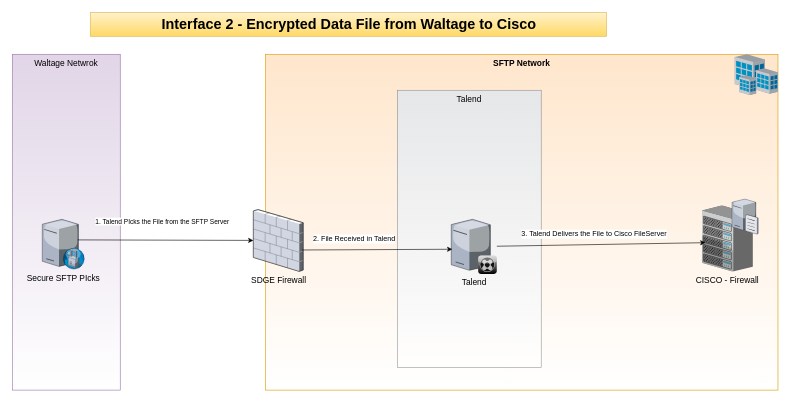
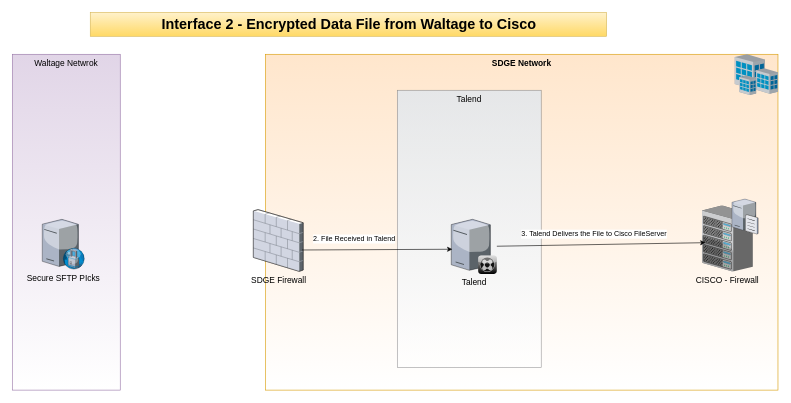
  <mxCell id="0" style=";html=1;" />
  <mxCell id="1" style=";html=1;" parent="0" />
- <mxCell value="&lt;b&gt;SFTP Network&lt;/b&gt;" id="2" style="whiteSpace=wrap;html=1;fillColor=#ffe6cc;fontSize=14;strokeColor=#d79b00;verticalAlign=top;gradientColor=#ffffff;" parent="1" vertex="1"><mxGeometry as="geometry" height="560" width="854.78" y="90" x="442" /></mxCell>
+ <mxCell value="&lt;b&gt;SDGE Network&lt;/b&gt;" id="2" style="whiteSpace=wrap;html=1;fillColor=#ffe6cc;fontSize=14;strokeColor=#d79b00;verticalAlign=top;gradientColor=#ffffff;" parent="1" vertex="1"><mxGeometry as="geometry" height="560" width="854.78" y="90" x="442" /></mxCell>
  <mxCell value="Talend" id="3" style="whiteSpace=wrap;html=1;fillColor=#cce5ff;fontSize=14;strokeColor=#36393d;verticalAlign=top;opacity=50;gradientColor=#ffffff;" parent="1" vertex="1"><mxGeometry as="geometry" height="462" width="240" y="150" x="662" /></mxCell>
  <mxCell value="Waltage Netwrok" id="4" style="whiteSpace=wrap;html=1;fillColor=#e1d5e7;fontSize=14;strokeColor=#9673a6;verticalAlign=top;gradientColor=#ffffff;" parent="1" vertex="1"><mxGeometry as="geometry" height="560" width="180" y="90" x="20" /></mxCell>
  <mxCell value="Talend" id="5" style="verticalLabelPosition=bottom;aspect=fixed;html=1;verticalAlign=top;strokeColor=none;shape=mxgraph.citrix.xenclient_synchronizer;fillColor=#CCCCCC;gradientColor=#000000;gradientDirection=south;fontSize=14;" parent="1" vertex="1"><mxGeometry as="geometry" height="91" width="76" y="365.25" x="752" /></mxCell>
  <mxCell value="CISCO - Firewall" id="6" style="verticalLabelPosition=bottom;aspect=fixed;html=1;verticalAlign=top;strokeColor=none;shape=mxgraph.citrix.chassis;fillColor=#66B2FF;gradientColor=#0066CC;fontSize=14;" parent="1" vertex="1"><mxGeometry as="geometry" height="109.5" width="84.83" y="342.5" x="1170" /></mxCell>
  <mxCell value="SDGE Firewall" id="7" style="verticalLabelPosition=bottom;aspect=fixed;html=1;verticalAlign=top;strokeColor=none;shape=mxgraph.citrix.firewall;fillColor=#66B2FF;gradientColor=#0066CC;fontSize=14;" parent="1" vertex="1"><mxGeometry as="geometry" height="103" width="83.06" y="349" x="422" /></mxCell>
  <mxCell value="Secure SFTP PIcks" id="8" style="verticalLabelPosition=bottom;aspect=fixed;html=1;verticalAlign=top;strokeColor=none;shape=mxgraph.citrix.proxy_server;fillColor=#66B2FF;gradientColor=#0066CC;fontSize=14;" parent="1" vertex="1"><mxGeometry as="geometry" height="83" width="70.55" y="365.25" x="70" /></mxCell>
  <mxCell value="" id="9" style="verticalLabelPosition=bottom;aspect=fixed;html=1;verticalAlign=top;strokeColor=none;shape=mxgraph.citrix.site;fillColor=#66B2FF;gradientColor=#0066CC;fontSize=14;" parent="1" vertex="1"><mxGeometry as="geometry" height="67.96" width="72" y="90" x="1224.78" /></mxCell>
  <mxCell value="Interface&amp;nbsp;2 - Encrypted Data File from Waltage to Cisco" id="10" style="text;strokeColor=#d6b656;fillColor=#fff2cc;html=1;fontSize=24;fontStyle=1;verticalAlign=middle;align=center;gradientColor=#ffd966;" parent="1" vertex="1"><mxGeometry as="geometry" height="40" width="861" y="20" x="150" /></mxCell>
  <mxCell value="" id="11" style="endArrow=classic;html=1;exitX=0.976;exitY=0.654;exitDx=0;exitDy=0;exitPerimeter=0;entryX=0.023;entryY=0.548;entryDx=0;entryDy=0;entryPerimeter=0;" parent="1" edge="1" target="5" source="7"><mxGeometry as="geometry" height="50" width="50" relative="1"><mxPoint as="sourcePoint" y="459" x="792" /><mxPoint as="targetPoint" y="409" x="842" /></mxGeometry></mxCell>
  <mxCell value="2. File Received in Talend" id="12" style="text;html=1;align=center;verticalAlign=middle;resizable=0;points=[];labelBackgroundColor=#ffffff;" parent="11" vertex="1" connectable="0"><mxGeometry as="geometry" y="-4" x="-0.389" relative="1"><mxPoint as="offset" y="-22.73" x="9.91" /></mxGeometry></mxCell>
  <mxCell value="" id="13" style="endArrow=classic;html=1;entryX=0.068;entryY=0.563;entryDx=0;entryDy=0;entryPerimeter=0;" parent="1" edge="1" target="6" source="5"><mxGeometry as="geometry" height="50" width="50" relative="1"><mxPoint as="sourcePoint" y="456.25" x="1032" /><mxPoint as="targetPoint" y="406" x="1082" /></mxGeometry></mxCell>
  <mxCell value="3. Talend Delivers the File to Cisco FileServer" id="14" style="text;html=1;align=center;verticalAlign=middle;resizable=0;points=[];labelBackgroundColor=#ffffff;" parent="13" vertex="1" connectable="0"><mxGeometry as="geometry" y="-1" x="0.102" relative="1"><mxPoint as="offset" y="-18.31" x="-29.99" /></mxGeometry></mxCell>
- <mxCell value="1. Talend PIcks the File from the SFTP Server" id="15" style="endArrow=classic;html=1;exitX=0.836;exitY=0.413;exitDx=0;exitDy=0;exitPerimeter=0;" parent="1" edge="1" target="7" source="8"><mxGeometry as="geometry" height="50" width="50" y="31" x="-0.038" relative="1"><mxPoint as="sourcePoint" y="399" x="192" /><mxPoint as="targetPoint" y="429" x="352" /><mxPoint as="offset" /></mxGeometry></mxCell>
  <mxCell value="" id="16" style="verticalLabelPosition=bottom;aspect=fixed;html=1;verticalAlign=top;strokeColor=none;align=center;outlineConnect=0;shape=mxgraph.citrix.file_server;" parent="1" vertex="1"><mxGeometry as="geometry" height="59.5" width="43.55" y="330" x="1220" /></mxCell>
